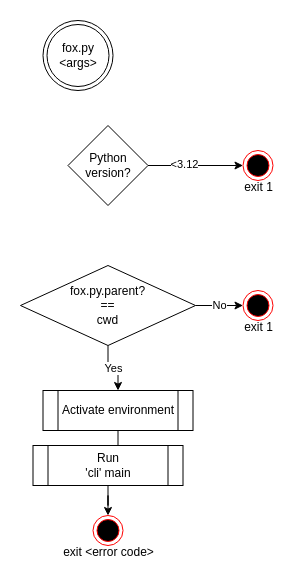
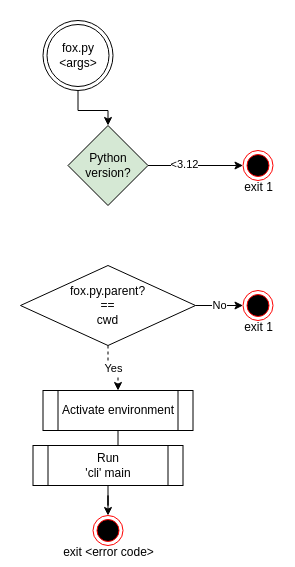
  <mxCell id="0" />
  <mxCell id="1" parent="0" />
+ <mxCell id="2" value="" style="edgeStyle=orthogonalEdgeStyle;rounded=0;orthogonalLoop=1;jettySize=auto;html=1;exitX=0.5;exitY=1;exitDx=0;exitDy=0;" parent="1" source="12" target="5" edge="1"><mxGeometry relative="1" as="geometry"><mxPoint x="107.5" y="105" as="sourcePoint" /></mxGeometry></mxCell>
  <mxCell id="3" value="" style="edgeStyle=orthogonalEdgeStyle;rounded=0;orthogonalLoop=1;jettySize=auto;html=1;entryX=0;entryY=0.5;entryDx=0;entryDy=0;" parent="1" source="5" target="6" edge="1"><mxGeometry relative="1" as="geometry"><mxPoint x="-52.5" y="175" as="targetPoint" /></mxGeometry></mxCell>
  <mxCell id="4" value="&amp;lt;3.12" style="edgeLabel;html=1;align=center;verticalAlign=middle;resizable=0;points=[];" parent="3" vertex="1" connectable="0"><mxGeometry x="-0.234" y="2" relative="1" as="geometry"><mxPoint as="offset" /></mxGeometry></mxCell>
- <mxCell id="5" value="Python&lt;div&gt;version?&lt;/div&gt;" style="rhombus;whiteSpace=wrap;html=1;" parent="1" vertex="1"><mxGeometry x="67.5" y="125" width="80" height="80" as="geometry" /></mxCell>
+ <mxCell id="5" value="Python&lt;div&gt;version?&lt;/div&gt;" style="rhombus;whiteSpace=wrap;html=1;fillColor=#d5e8d4;" parent="1" vertex="1"><mxGeometry x="67.5" y="125" width="80" height="80" as="geometry" /></mxCell>
  <mxCell id="6" value="&lt;div&gt;&lt;br&gt;&lt;/div&gt;&lt;div&gt;&lt;br&gt;&lt;/div&gt;&lt;div&gt;&lt;br&gt;&lt;/div&gt;&lt;div&gt;&lt;span style=&quot;background-color: initial;&quot;&gt;exit 1&lt;/span&gt;&lt;br&gt;&lt;/div&gt;" style="ellipse;html=1;shape=endState;fillColor=#000000;strokeColor=#ff0000;" parent="1" vertex="1"><mxGeometry x="242.5" y="150" width="30" height="30" as="geometry" /></mxCell>
- <mxCell id="7" value="Yes" style="edgeStyle=orthogonalEdgeStyle;rounded=0;orthogonalLoop=1;jettySize=auto;html=1;" parent="1" source="9" target="11" edge="1"><mxGeometry relative="1" as="geometry" /></mxCell>
+ <mxCell id="7" value="Yes" style="edgeStyle=orthogonalEdgeStyle;rounded=0;orthogonalLoop=1;jettySize=auto;html=1;dashed=1;" parent="1" source="9" target="11" edge="1"><mxGeometry relative="1" as="geometry" /></mxCell>
  <mxCell id="8" value="No" style="edgeStyle=orthogonalEdgeStyle;rounded=0;orthogonalLoop=1;jettySize=auto;html=1;entryX=0;entryY=0.5;entryDx=0;entryDy=0;" parent="1" source="9" target="16" edge="1"><mxGeometry relative="1" as="geometry"><mxPoint x="251.5" y="420" as="targetPoint" /></mxGeometry></mxCell>
  <mxCell id="9" value="&lt;div&gt;fox.py.parent?&lt;/div&gt;&lt;div&gt;==&lt;/div&gt;&lt;div&gt;cwd&lt;/div&gt;" style="rhombus;whiteSpace=wrap;html=1;" parent="1" vertex="1"><mxGeometry y="265" width="175" height="80" as="geometry" x="20" /></mxCell>
  <mxCell id="10" value="" style="edgeStyle=orthogonalEdgeStyle;rounded=0;orthogonalLoop=1;jettySize=auto;html=1;" parent="1" source="11" target="14" edge="1"><mxGeometry relative="1" as="geometry" /></mxCell>
  <mxCell id="11" value="Activate environment" style="shape=process;whiteSpace=wrap;html=1;backgroundOutline=1;" parent="1" vertex="1"><mxGeometry x="42.5" y="390" width="150" height="40" as="geometry" /></mxCell>
  <mxCell id="12" value="fox.py &amp;lt;args&amp;gt;" style="ellipse;shape=doubleEllipse;html=1;dashed=0;whiteSpace=wrap;aspect=fixed;" parent="1" vertex="1"><mxGeometry x="42.5" y="20" width="70" height="70" as="geometry" /></mxCell>
  <mxCell id="13" value="" style="edgeStyle=orthogonalEdgeStyle;rounded=0;orthogonalLoop=1;jettySize=auto;html=1;" parent="1" source="14" target="15" edge="1"><mxGeometry relative="1" as="geometry" /></mxCell>
  <mxCell id="14" value="Run&lt;div&gt;'cli' main&lt;/div&gt;" style="shape=process;whiteSpace=wrap;html=1;backgroundOutline=1;" parent="1" vertex="1"><mxGeometry x="32.5" y="445" width="150" height="40" as="geometry" /></mxCell>
  <mxCell id="15" value="&lt;div&gt;&lt;br&gt;&lt;/div&gt;&lt;div&gt;&lt;br&gt;&lt;/div&gt;&lt;div&gt;&lt;br&gt;&lt;/div&gt;&lt;div&gt;&lt;span style=&quot;background-color: initial;&quot;&gt;exit &amp;lt;error code&amp;gt;&lt;/span&gt;&lt;br&gt;&lt;/div&gt;" style="ellipse;html=1;shape=endState;fillColor=#000000;strokeColor=#ff0000;" parent="1" vertex="1"><mxGeometry x="92.5" y="515" width="30" height="30" as="geometry" /></mxCell>
  <mxCell id="16" value="&lt;div&gt;&lt;br&gt;&lt;/div&gt;&lt;div&gt;&lt;br&gt;&lt;/div&gt;&lt;div&gt;&lt;br&gt;&lt;/div&gt;&lt;div&gt;&lt;span style=&quot;background-color: initial;&quot;&gt;exit 1&lt;/span&gt;&lt;br&gt;&lt;/div&gt;" style="ellipse;html=1;shape=endState;fillColor=#000000;strokeColor=#ff0000;" parent="1" vertex="1"><mxGeometry x="242.5" y="290" width="30" height="30" as="geometry" /></mxCell>
